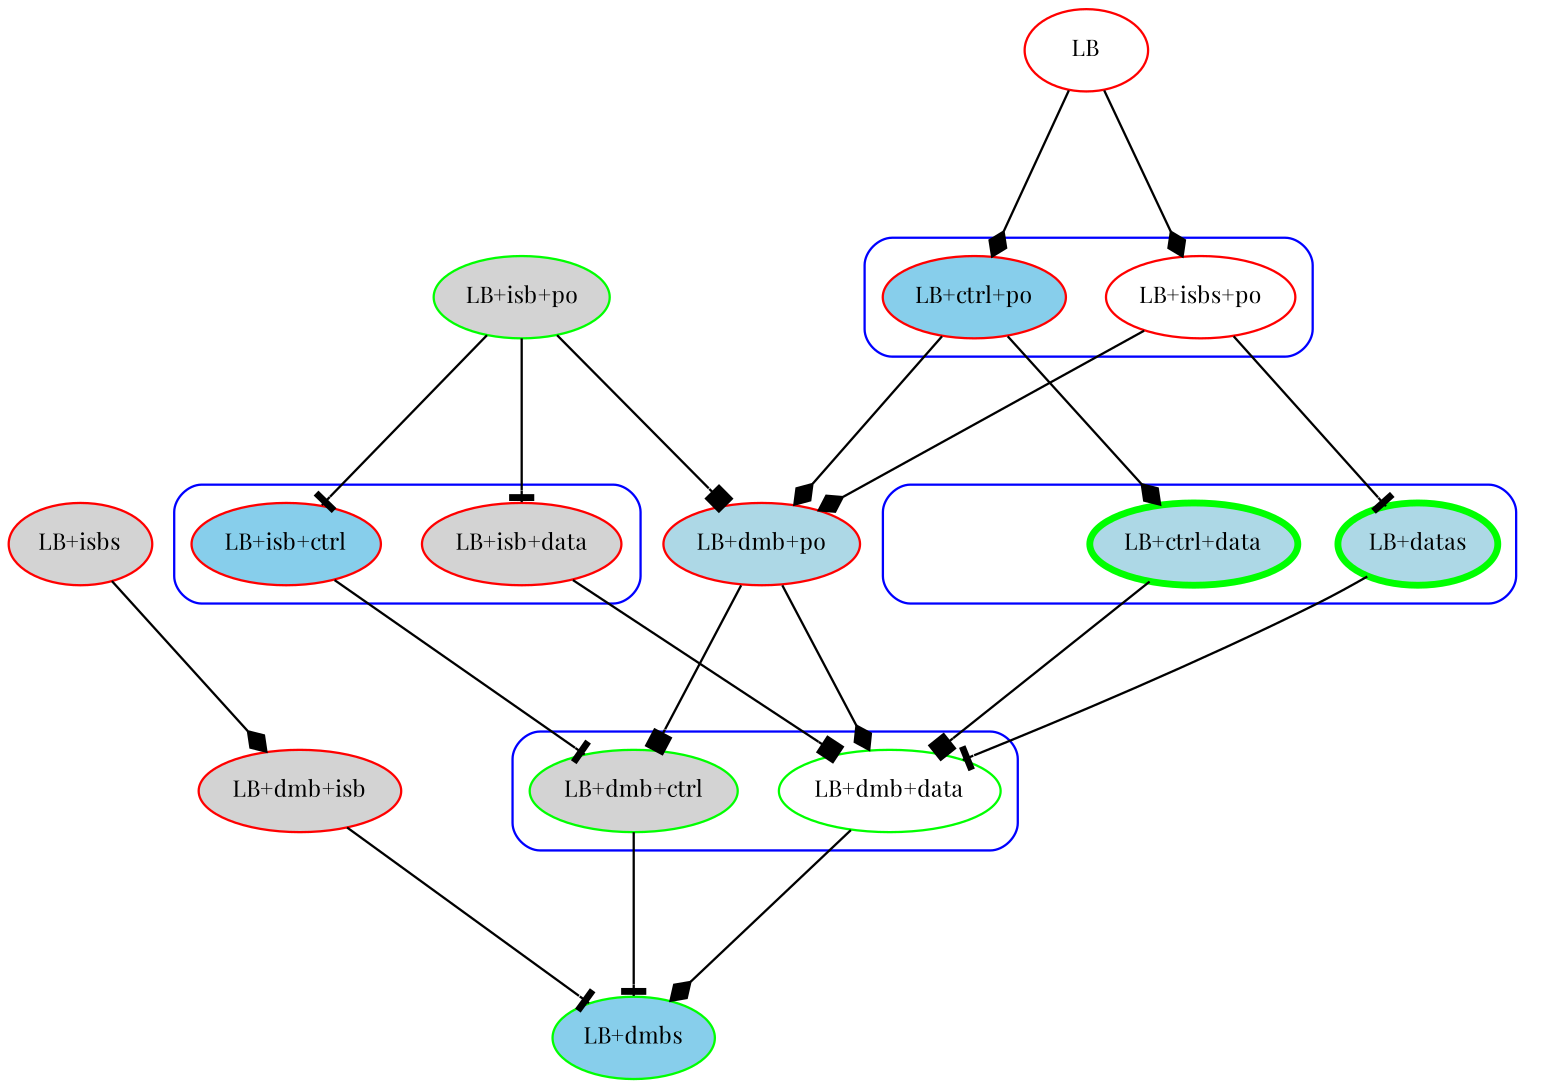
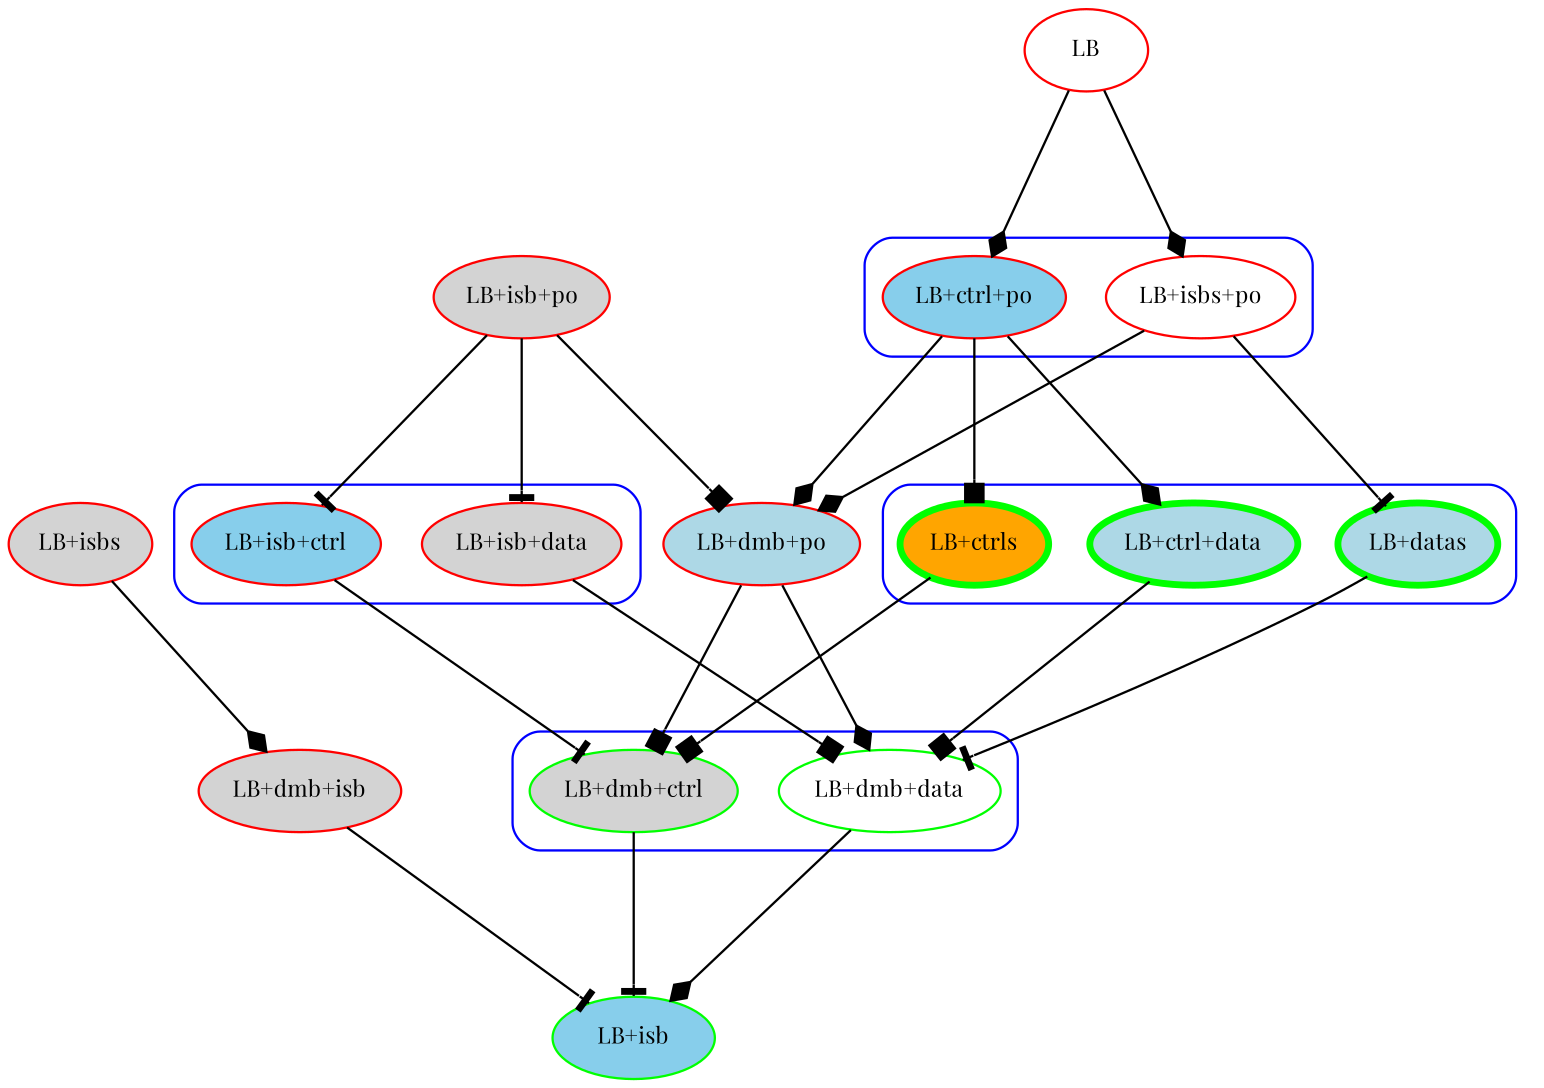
  digraph {
    fontname="Playfair Display"
    ranksep=1.0
    splines=true
    node [color=red fillcolor=lightgrey fontname="Playfair Display" fontsize=10 style=filled]
    edge [arrowhead=diamond fontname="Playfair Display"]
    "LB+isb+data"
    "LB+isb+ctrl" [fillcolor=skyblue]
    "LB+dmb+data" [color=green fillcolor=white]
    "LB+dmb+ctrl" [color=green]
    "LB+datas" [color=green fillcolor=lightblue style="setlinewidth(3),filled"]
+   "LB+ctrls" [color=green fillcolor=orange style="setlinewidth(3),filled"]
    "LB+ctrl+data" [color=green fillcolor=lightblue style="setlinewidth(3),filled"]
    n8 [fillcolor=white label="LB+isbs+po"]
    "LB+ctrl+po" [fillcolor=skyblue]
-   "LB+dmbs" [color=green fillcolor=skyblue]
+   "LB+dmbs" [color=green fillcolor=skyblue label="LB+isb"]
    "LB+dmb+po" [fillcolor=lightblue]
    "LB+isbs"
    "LB+dmb+isb"
-   "LB+isb+po" [color=green]
+   "LB+isb+po"
    LB [fillcolor=white]
    subgraph cluster_1 {
      color=blue
      style=rounded
      "LB+isb+data"
      "LB+isb+ctrl"
    }
    subgraph cluster_2 {
      color=blue
      style=rounded
      "LB+dmb+data"
      "LB+dmb+ctrl"
    }
    subgraph cluster_3 {
      color=blue
      style=rounded
      "LB+datas"
+     "LB+ctrls"
      "LB+ctrl+data"
    }
    subgraph cluster_4 {
      color=blue
      style=rounded
      n8
      "LB+ctrl+po"
    }
    "LB+isb+data" -> "LB+dmb+data" [arrowhead=box]
    "LB+isb+ctrl" -> "LB+dmb+ctrl" [arrowhead=tee]
    "LB+dmb+data" -> "LB+dmbs"
    "LB+dmb+ctrl" -> "LB+dmbs" [arrowhead=tee]
    "LB+datas" -> "LB+dmb+data" [arrowhead=tee]
+   "LB+ctrls" -> "LB+dmb+ctrl" [arrowhead=box]
    "LB+ctrl+data" -> "LB+dmb+data" [arrowhead=box]
    n8 -> "LB+datas" [arrowhead=tee]
    n8 -> "LB+dmb+po"
+   "LB+ctrl+po" -> "LB+ctrls" [arrowhead=box]
    "LB+ctrl+po" -> "LB+ctrl+data"
    "LB+ctrl+po" -> "LB+dmb+po"
    "LB+dmb+po" -> "LB+dmb+data"
    "LB+dmb+po" -> "LB+dmb+ctrl" [arrowhead=box]
    "LB+isbs" -> "LB+dmb+isb"
    "LB+dmb+isb" -> "LB+dmbs" [arrowhead=tee]
    "LB+isb+po" -> "LB+isb+data" [arrowhead=tee]
    "LB+isb+po" -> "LB+isb+ctrl" [arrowhead=tee]
    "LB+isb+po" -> "LB+dmb+po" [arrowhead=box]
    LB -> n8
    LB -> "LB+ctrl+po"
  }
